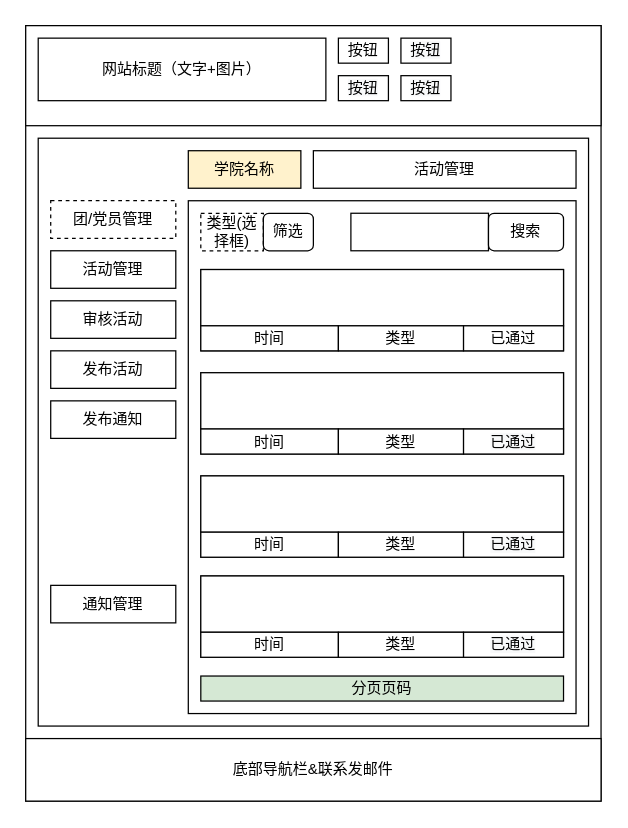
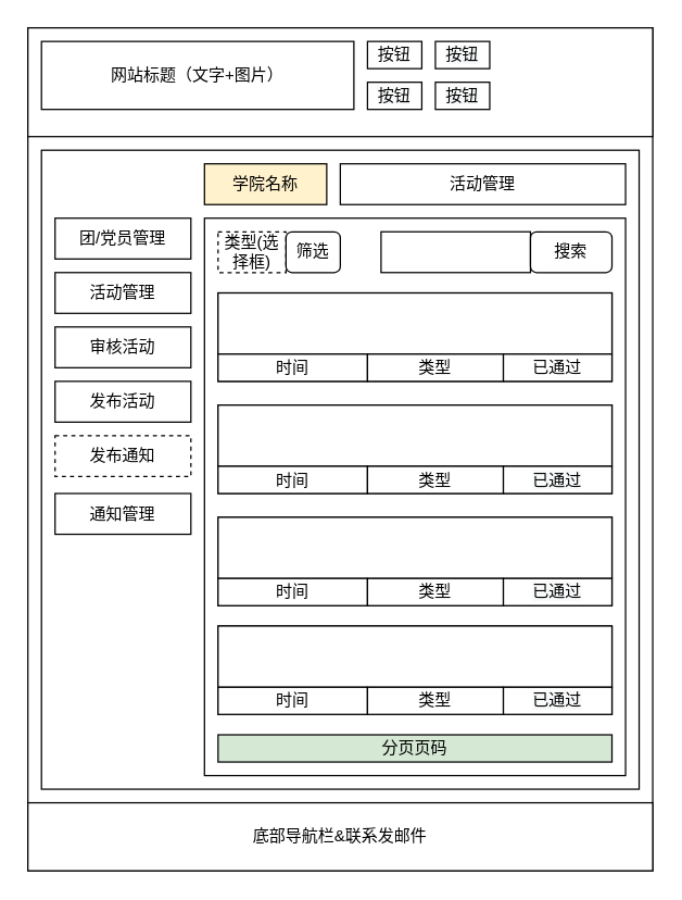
  <mxCell id="0" />
  <mxCell id="1" parent="0" />
  <mxCell id="2" value="" style="rounded=0;whiteSpace=wrap;html=1;" parent="1" vertex="1"><mxGeometry x="20" y="20" width="460" height="620" as="geometry" /></mxCell>
  <mxCell id="3" value="底部导航栏&amp;amp;联系发邮件" style="rounded=0;whiteSpace=wrap;html=1;" parent="1" vertex="1"><mxGeometry x="20" y="590" width="460" height="50" as="geometry" /></mxCell>
  <mxCell id="4" value="" style="rounded=0;whiteSpace=wrap;html=1;" parent="1" vertex="1"><mxGeometry x="20" y="20" width="460" height="80" as="geometry" /></mxCell>
  <mxCell id="5" value="网站标题（文字+图片）" style="rounded=0;whiteSpace=wrap;html=1;" parent="1" vertex="1"><mxGeometry x="30" y="30" width="230" height="50" as="geometry" /></mxCell>
  <mxCell id="6" value="按钮" style="rounded=0;whiteSpace=wrap;html=1;" parent="1" vertex="1"><mxGeometry x="270" y="30" width="40" height="20" as="geometry" /></mxCell>
  <mxCell id="7" value="&#10;&#10;&lt;span style=&quot;color: rgb(0, 0, 0); font-family: helvetica; font-size: 12px; font-style: normal; font-weight: 400; letter-spacing: normal; text-align: center; text-indent: 0px; text-transform: none; word-spacing: 0px; background-color: rgb(248, 249, 250); display: inline; float: none;&quot;&gt;按钮&lt;/span&gt;&#10;&#10;" style="rounded=0;whiteSpace=wrap;html=1;" parent="1" vertex="1"><mxGeometry x="320" y="30" width="40" height="20" as="geometry" /></mxCell>
  <mxCell id="8" value="&#10;&#10;&lt;span style=&quot;color: rgb(0, 0, 0); font-family: helvetica; font-size: 12px; font-style: normal; font-weight: 400; letter-spacing: normal; text-align: center; text-indent: 0px; text-transform: none; word-spacing: 0px; background-color: rgb(248, 249, 250); display: inline; float: none;&quot;&gt;按钮&lt;/span&gt;&#10;&#10;" style="rounded=0;whiteSpace=wrap;html=1;" parent="1" vertex="1"><mxGeometry x="270" y="60" width="40" height="20" as="geometry" /></mxCell>
  <mxCell id="9" value="&#10;&#10;&lt;span style=&quot;color: rgb(0, 0, 0); font-family: helvetica; font-size: 12px; font-style: normal; font-weight: 400; letter-spacing: normal; text-align: center; text-indent: 0px; text-transform: none; word-spacing: 0px; background-color: rgb(248, 249, 250); display: inline; float: none;&quot;&gt;按钮&lt;/span&gt;&#10;&#10;" style="rounded=0;whiteSpace=wrap;html=1;" parent="1" vertex="1"><mxGeometry x="320" y="60" width="40" height="20" as="geometry" /></mxCell>
  <mxCell id="10" value="" style="rounded=0;whiteSpace=wrap;html=1;" parent="1" vertex="1"><mxGeometry x="30" y="110" width="440" height="470" as="geometry" /></mxCell>
- <mxCell id="11" value="团/党员管理" style="rounded=0;whiteSpace=wrap;html=1;dashed=1;" parent="1" vertex="1"><mxGeometry x="40" y="160" width="100" height="30" as="geometry" /></mxCell>
+ <mxCell id="11" value="团/党员管理" style="rounded=0;whiteSpace=wrap;html=1;" parent="1" vertex="1"><mxGeometry x="40" y="160" width="100" height="30" as="geometry" /></mxCell>
  <mxCell id="12" value="活动管理" style="rounded=0;whiteSpace=wrap;html=1;" parent="1" vertex="1"><mxGeometry x="40" y="200" width="100" height="30" as="geometry" /></mxCell>
  <mxCell id="13" value="审核活动" style="rounded=0;whiteSpace=wrap;html=1;" parent="1" vertex="1"><mxGeometry x="40" y="240" width="100" height="30" as="geometry" /></mxCell>
  <mxCell id="14" value="发布活动" style="rounded=0;whiteSpace=wrap;html=1;" parent="1" vertex="1"><mxGeometry x="40" y="280" width="100" height="30" as="geometry" /></mxCell>
  <mxCell id="15" value="" style="rounded=0;whiteSpace=wrap;html=1;" parent="1" vertex="1"><mxGeometry x="150" y="160" width="310" height="410" as="geometry" /></mxCell>
  <mxCell id="16" value="分页页码" style="rounded=0;whiteSpace=wrap;html=1;fillColor=#d5e8d4;" parent="1" vertex="1"><mxGeometry x="160" y="540" width="290" height="20" as="geometry" /></mxCell>
  <mxCell id="17" value="" style="rounded=0;whiteSpace=wrap;html=1;" parent="1" vertex="1"><mxGeometry x="280" y="170" width="110" height="30" as="geometry" /></mxCell>
  <mxCell id="18" value="搜索" style="rounded=1;whiteSpace=wrap;html=1;" parent="1" vertex="1"><mxGeometry x="390" y="170" width="60" height="30" as="geometry" /></mxCell>
  <mxCell id="19" value="" style="rounded=0;whiteSpace=wrap;html=1;" parent="1" vertex="1"><mxGeometry x="160" y="215" width="290" height="65" as="geometry" /></mxCell>
  <mxCell id="20" value="" style="rounded=0;whiteSpace=wrap;html=1;" parent="1" vertex="1"><mxGeometry x="160" y="215" width="290" height="45" as="geometry" /></mxCell>
  <mxCell id="21" value="时间" style="rounded=0;whiteSpace=wrap;html=1;" parent="1" vertex="1"><mxGeometry x="160" y="260" width="110" height="20" as="geometry" /></mxCell>
  <mxCell id="22" value="已通过" style="rounded=0;whiteSpace=wrap;html=1;" parent="1" vertex="1"><mxGeometry x="370" y="260" width="80" height="20" as="geometry" /></mxCell>
  <mxCell id="23" value="类型" style="rounded=0;whiteSpace=wrap;html=1;" parent="1" vertex="1"><mxGeometry x="270" y="260" width="100" height="20" as="geometry" /></mxCell>
  <mxCell id="24" value="" style="rounded=0;whiteSpace=wrap;html=1;" parent="1" vertex="1"><mxGeometry x="160" y="297.5" width="290" height="65" as="geometry" /></mxCell>
  <mxCell id="25" value="" style="rounded=0;whiteSpace=wrap;html=1;" parent="1" vertex="1"><mxGeometry x="160" y="297.5" width="290" height="45" as="geometry" /></mxCell>
  <mxCell id="26" value="时间" style="rounded=0;whiteSpace=wrap;html=1;" parent="1" vertex="1"><mxGeometry x="160" y="342.5" width="110" height="20" as="geometry" /></mxCell>
  <mxCell id="27" value="&lt;span style=&quot;color: rgb(0 , 0 , 0) ; font-family: &amp;#34;helvetica&amp;#34; ; font-size: 12px ; font-style: normal ; font-weight: 400 ; letter-spacing: normal ; text-align: center ; text-indent: 0px ; text-transform: none ; word-spacing: 0px ; background-color: rgb(248 , 249 , 250) ; display: inline ; float: none&quot;&gt;已通过&lt;/span&gt;" style="rounded=0;whiteSpace=wrap;html=1;" parent="1" vertex="1"><mxGeometry x="370" y="342.5" width="80" height="20" as="geometry" /></mxCell>
  <mxCell id="28" value="类型" style="rounded=0;whiteSpace=wrap;html=1;" parent="1" vertex="1"><mxGeometry x="270" y="342.5" width="100" height="20" as="geometry" /></mxCell>
  <mxCell id="29" value="" style="rounded=0;whiteSpace=wrap;html=1;" parent="1" vertex="1"><mxGeometry x="160" y="380" width="290" height="65" as="geometry" /></mxCell>
  <mxCell id="30" value="" style="rounded=0;whiteSpace=wrap;html=1;" parent="1" vertex="1"><mxGeometry x="160" y="380" width="290" height="45" as="geometry" /></mxCell>
  <mxCell id="31" value="时间" style="rounded=0;whiteSpace=wrap;html=1;" parent="1" vertex="1"><mxGeometry x="160" y="425" width="110" height="20" as="geometry" /></mxCell>
  <mxCell id="32" value="&lt;span style=&quot;color: rgb(0 , 0 , 0) ; font-family: &amp;#34;helvetica&amp;#34; ; font-size: 12px ; font-style: normal ; font-weight: 400 ; letter-spacing: normal ; text-align: center ; text-indent: 0px ; text-transform: none ; word-spacing: 0px ; background-color: rgb(248 , 249 , 250) ; display: inline ; float: none&quot;&gt;已通过&lt;/span&gt;" style="rounded=0;whiteSpace=wrap;html=1;" parent="1" vertex="1"><mxGeometry x="370" y="425" width="80" height="20" as="geometry" /></mxCell>
  <mxCell id="33" value="类型" style="rounded=0;whiteSpace=wrap;html=1;" parent="1" vertex="1"><mxGeometry x="270" y="425" width="100" height="20" as="geometry" /></mxCell>
  <mxCell id="34" value="" style="rounded=0;whiteSpace=wrap;html=1;" parent="1" vertex="1"><mxGeometry x="160" y="460" width="290" height="65" as="geometry" /></mxCell>
  <mxCell id="35" value="" style="rounded=0;whiteSpace=wrap;html=1;" parent="1" vertex="1"><mxGeometry x="160" y="460" width="290" height="45" as="geometry" /></mxCell>
  <mxCell id="36" value="时间" style="rounded=0;whiteSpace=wrap;html=1;" parent="1" vertex="1"><mxGeometry x="160" y="505" width="110" height="20" as="geometry" /></mxCell>
  <mxCell id="37" value="&lt;span style=&quot;color: rgb(0 , 0 , 0) ; font-family: &amp;#34;helvetica&amp;#34; ; font-size: 12px ; font-style: normal ; font-weight: 400 ; letter-spacing: normal ; text-align: center ; text-indent: 0px ; text-transform: none ; word-spacing: 0px ; background-color: rgb(248 , 249 , 250) ; display: inline ; float: none&quot;&gt;已通过&lt;/span&gt;" style="rounded=0;whiteSpace=wrap;html=1;" parent="1" vertex="1"><mxGeometry x="370" y="505" width="80" height="20" as="geometry" /></mxCell>
  <mxCell id="38" value="类型" style="rounded=0;whiteSpace=wrap;html=1;" parent="1" vertex="1"><mxGeometry x="270" y="505" width="100" height="20" as="geometry" /></mxCell>
- <mxCell id="39" value="发布通知" style="rounded=0;whiteSpace=wrap;html=1;" parent="1" vertex="1"><mxGeometry x="40" y="320" width="100" height="30" as="geometry" /></mxCell>
+ <mxCell id="39" value="发布通知" style="rounded=0;whiteSpace=wrap;html=1;dashed=1;" parent="1" vertex="1"><mxGeometry x="40" y="320" width="100" height="30" as="geometry" /></mxCell>
  <mxCell id="40" value="活动管理" style="rounded=0;whiteSpace=wrap;html=1;" parent="1" vertex="1"><mxGeometry x="250" y="120" width="210" height="30" as="geometry" /></mxCell>
  <mxCell id="41" value="学院名称" style="rounded=0;whiteSpace=wrap;html=1;fillColor=#fff2cc;" parent="1" vertex="1"><mxGeometry x="150" y="120" width="90" height="30" as="geometry" /></mxCell>
  <mxCell id="42" value="类型(选择框)" style="rounded=0;whiteSpace=wrap;html=1;dashed=1;" parent="1" vertex="1"><mxGeometry x="160" y="170" width="50" height="30" as="geometry" /></mxCell>
  <mxCell id="43" value="筛选" style="rounded=1;whiteSpace=wrap;html=1;" parent="1" vertex="1"><mxGeometry x="210" y="170" width="40" height="30" as="geometry" /></mxCell>
- <mxCell id="44" value="通知管理" style="rounded=0;whiteSpace=wrap;html=1;" parent="1" vertex="1"><mxGeometry x="40" y="467.5" width="100" height="30" as="geometry" /></mxCell>
+ <mxCell id="44" value="通知管理" style="rounded=0;whiteSpace=wrap;html=1;" parent="1" vertex="1"><mxGeometry x="40" y="362.5" width="100" height="30" as="geometry" /></mxCell>
